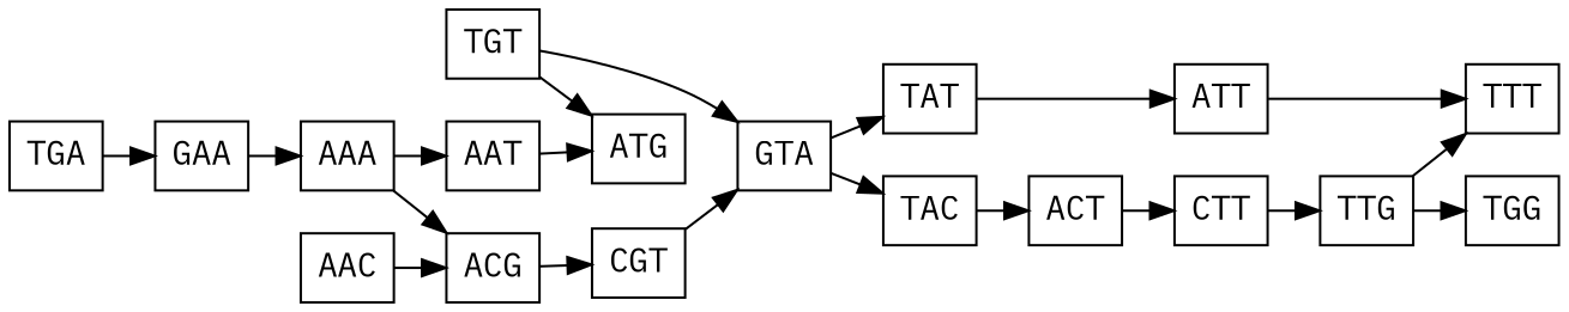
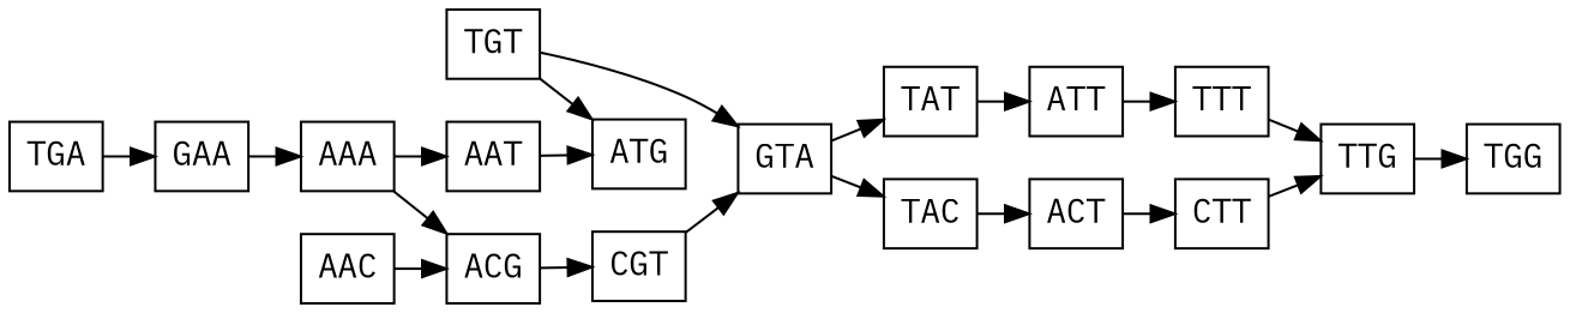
  digraph {
    fontname="IBM Plex Mono"
    rankdir=LR
    ranksep=0.3
    node [fontname="IBM Plex Mono" margin=0.1 shape=box]
    edge [fontname="IBM Plex Mono"]
    TGA [height=0.15 width=0.5]
    GAA [height=0.15 width=0.5]
    AAA [height=0.15 width=0.5]
    AAT [height=0.15 width=0.5]
    ACG [height=0.15 width=0.5]
    AAC [height=0.15 width=0.5]
    ATG [height=0.15 width=0.5]
    CGT [height=0.15 width=0.5]
    GTA [height=0.15 width=0.5]
    TAT [height=0.15 width=0.5]
    TAC [height=0.15 width=0.5]
    ATT [height=0.15 width=0.5]
    ACT [height=0.15 width=0.5]
    TGT [height=0.15 width=0.5]
    TTT [height=0.15 width=0.5]
    TTG [height=0.15 width=0.5]
    TGG [height=0.15 width=0.5]
    CTT [height=0.15 width=0.5]
    TGA -> GAA
    GAA -> AAA
    AAA -> AAT
    AAA -> ACG
    AAT -> ATG
    ACG -> CGT
    AAC -> ACG
    CGT -> GTA
    GTA -> TAT
    GTA -> TAC
    TAT -> ATT
    TAC -> ACT
    ATT -> TTT
    ACT -> CTT
    TGT -> ATG
    TGT -> GTA
-   TTG -> TTT
+   TTT -> TTG
    TTG -> TGG
    CTT -> TTG
  }
